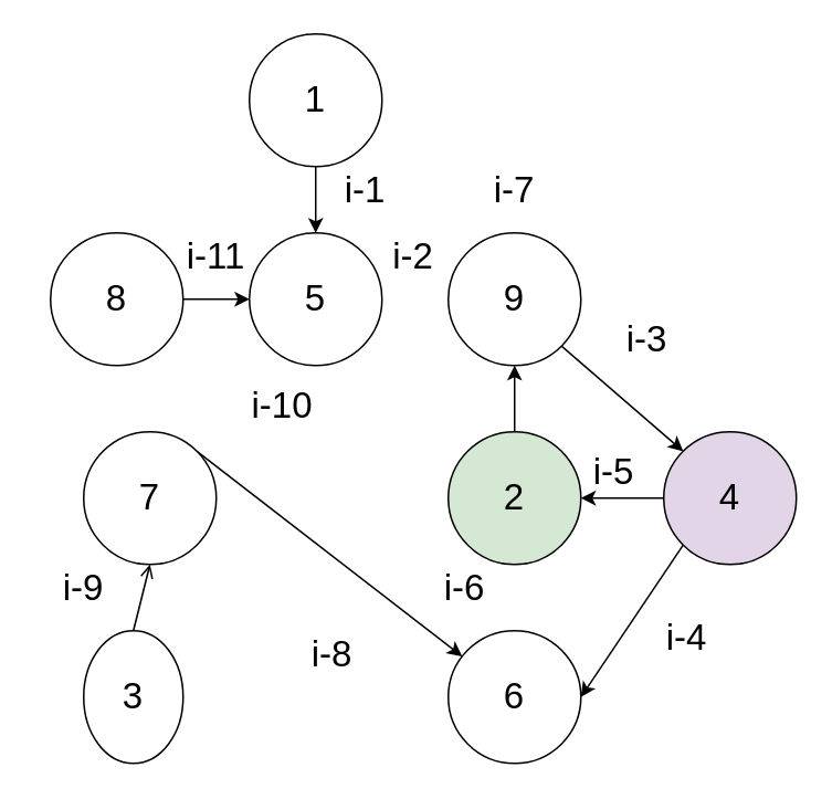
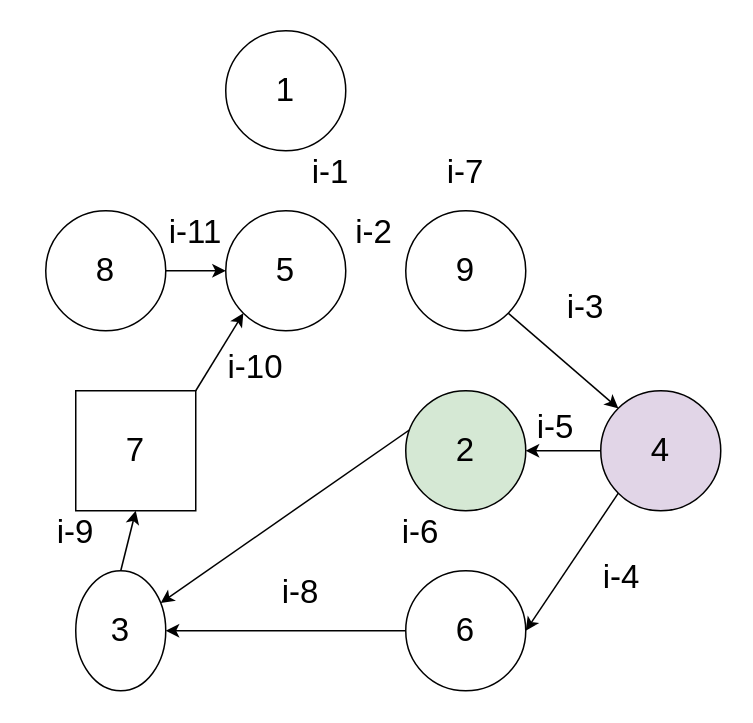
  <mxCell id="0" />
  <mxCell id="1" parent="0" />
- <mxCell id="2" style="rounded=0;orthogonalLoop=1;jettySize=auto;html=1;exitX=0.5;exitY=1;exitDx=0;exitDy=0;entryX=0.5;entryY=0;entryDx=0;entryDy=0;fontSize=22;" edge="1" parent="1" source="3" target="11"><mxGeometry relative="1" as="geometry" /></mxCell>
  <mxCell id="3" value="&lt;font style=&quot;font-size: 22px&quot;&gt;1&lt;/font&gt;" style="ellipse;whiteSpace=wrap;html=1;aspect=fixed;" vertex="1" parent="1"><mxGeometry x="150" y="20" width="80" height="80" as="geometry" /></mxCell>
- <mxCell id="4" style="edgeStyle=none;rounded=0;orthogonalLoop=1;jettySize=auto;html=1;exitX=0.5;exitY=0;exitDx=0;exitDy=0;entryX=0.5;entryY=1;entryDx=0;entryDy=0;fontSize=22;exitPerimeter=0;" edge="1" parent="1" source="5" target="19"><mxGeometry relative="1" as="geometry" /></mxCell>
+ <mxCell id="4" style="edgeStyle=none;rounded=0;orthogonalLoop=1;jettySize=auto;html=1;exitX=0.5;exitY=0;exitDx=0;exitDy=0;fontSize=22;exitPerimeter=0;" edge="1" parent="1" source="5" target="7"><mxGeometry relative="1" as="geometry" /></mxCell>
  <mxCell id="5" value="2" style="ellipse;whiteSpace=wrap;html=1;aspect=fixed;fontSize=22;fillColor=#d5e8d4;" vertex="1" parent="1"><mxGeometry x="270" y="260" width="80" height="80" as="geometry" /></mxCell>
- <mxCell id="6" style="edgeStyle=none;rounded=0;orthogonalLoop=1;jettySize=auto;html=1;exitX=0.5;exitY=0;exitDx=0;exitDy=0;entryX=0.5;entryY=1;entryDx=0;entryDy=0;fontSize=22;endArrow=open;" edge="1" parent="1" source="7" target="15"><mxGeometry relative="1" as="geometry" /></mxCell>
+ <mxCell id="6" style="edgeStyle=none;rounded=0;orthogonalLoop=1;jettySize=auto;html=1;exitX=0.5;exitY=0;exitDx=0;exitDy=0;entryX=0.5;entryY=1;entryDx=0;entryDy=0;fontSize=22;" edge="1" parent="1" source="7" target="15"><mxGeometry relative="1" as="geometry" /></mxCell>
  <mxCell id="7" value="3" style="ellipse;whiteSpace=wrap;html=1;aspect=fixed;fontSize=22;" vertex="1" parent="1"><mxGeometry x="50" y="380" width="60" height="80" as="geometry" /></mxCell>
  <mxCell id="8" style="edgeStyle=none;rounded=0;orthogonalLoop=1;jettySize=auto;html=1;exitX=0;exitY=0.5;exitDx=0;exitDy=0;entryX=1;entryY=0.5;entryDx=0;entryDy=0;fontSize=22;" edge="1" parent="1" source="10" target="5"><mxGeometry relative="1" as="geometry" /></mxCell>
  <mxCell id="9" style="edgeStyle=none;rounded=0;orthogonalLoop=1;jettySize=auto;html=1;exitX=0;exitY=1;exitDx=0;exitDy=0;entryX=1;entryY=0.5;entryDx=0;entryDy=0;fontSize=22;" edge="1" parent="1" source="10" target="13"><mxGeometry relative="1" as="geometry" /></mxCell>
  <mxCell id="10" value="4" style="ellipse;whiteSpace=wrap;html=1;aspect=fixed;fontSize=22;fillColor=#e1d5e7;" vertex="1" parent="1"><mxGeometry x="400" y="260" width="80" height="80" as="geometry" /></mxCell>
  <mxCell id="11" value="5" style="ellipse;whiteSpace=wrap;html=1;aspect=fixed;fontSize=22;" vertex="1" parent="1"><mxGeometry x="150" y="140" width="80" height="80" as="geometry" /></mxCell>
+ <mxCell id="12" style="edgeStyle=none;rounded=0;orthogonalLoop=1;jettySize=auto;html=1;exitX=0;exitY=0.5;exitDx=0;exitDy=0;entryX=1;entryY=0.5;entryDx=0;entryDy=0;fontSize=22;" edge="1" parent="1" source="13" target="7"><mxGeometry relative="1" as="geometry" /></mxCell>
  <mxCell id="13" value="6" style="ellipse;whiteSpace=wrap;html=1;aspect=fixed;fontSize=22;" vertex="1" parent="1"><mxGeometry x="270" y="380" width="80" height="80" as="geometry" /></mxCell>
- <mxCell id="14" style="edgeStyle=none;rounded=0;orthogonalLoop=1;jettySize=auto;html=1;exitX=1;exitY=0;exitDx=0;exitDy=0;fontSize=22;" edge="1" parent="1" source="15" target="13"><mxGeometry relative="1" as="geometry" /></mxCell>
- <mxCell id="15" value="7" style="ellipse;whiteSpace=wrap;html=1;aspect=fixed;fontSize=22;" vertex="1" parent="1"><mxGeometry x="50" y="260" width="80" height="80" as="geometry" /></mxCell>
+ <mxCell id="14" style="edgeStyle=none;rounded=0;orthogonalLoop=1;jettySize=auto;html=1;exitX=1;exitY=0;exitDx=0;exitDy=0;entryX=0;entryY=1;entryDx=0;entryDy=0;fontSize=22;" edge="1" parent="1" source="15" target="11"><mxGeometry relative="1" as="geometry" /></mxCell>
+ <mxCell id="15" value="7" style="whiteSpace=wrap;html=1;aspect=fixed;fontSize=22;rounded=0;" vertex="1" parent="1"><mxGeometry x="50" y="260" width="80" height="80" as="geometry" /></mxCell>
  <mxCell id="16" style="edgeStyle=none;rounded=0;orthogonalLoop=1;jettySize=auto;html=1;exitX=1;exitY=0.5;exitDx=0;exitDy=0;entryX=0;entryY=0.5;entryDx=0;entryDy=0;fontSize=22;" edge="1" parent="1" source="17" target="11"><mxGeometry relative="1" as="geometry" /></mxCell>
  <mxCell id="17" value="8" style="ellipse;whiteSpace=wrap;html=1;aspect=fixed;fontSize=22;" vertex="1" parent="1"><mxGeometry x="30" y="140" width="80" height="80" as="geometry" /></mxCell>
  <mxCell id="18" style="rounded=0;orthogonalLoop=1;jettySize=auto;html=1;exitX=1;exitY=1;exitDx=0;exitDy=0;entryX=0;entryY=0;entryDx=0;entryDy=0;fontSize=22;" edge="1" parent="1" source="19" target="10"><mxGeometry relative="1" as="geometry"><mxPoint x="258.284" y="260.004" as="sourcePoint" /></mxGeometry></mxCell>
  <mxCell id="19" value="9" style="ellipse;whiteSpace=wrap;html=1;aspect=fixed;fontSize=22;" vertex="1" parent="1"><mxGeometry x="270" y="140" width="80" height="80" as="geometry" /></mxCell>
  <mxCell id="20" value="i-1" style="text;html=1;strokeColor=none;fillColor=none;align=center;verticalAlign=middle;whiteSpace=wrap;rounded=0;fontSize=22;" vertex="1" parent="1"><mxGeometry x="190" y="100" width="60" height="30" as="geometry" /></mxCell>
  <mxCell id="21" value="i-10" style="text;html=1;strokeColor=none;fillColor=none;align=center;verticalAlign=middle;whiteSpace=wrap;rounded=0;fontSize=22;" vertex="1" parent="1"><mxGeometry x="140" y="230" width="60" height="30" as="geometry" /></mxCell>
  <mxCell id="22" value="i-3" style="text;html=1;strokeColor=none;fillColor=none;align=center;verticalAlign=middle;whiteSpace=wrap;rounded=0;fontSize=22;" vertex="1" parent="1"><mxGeometry x="360" y="190" width="60" height="30" as="geometry" /></mxCell>
  <mxCell id="23" value="i-7" style="text;html=1;strokeColor=none;fillColor=none;align=center;verticalAlign=middle;whiteSpace=wrap;rounded=0;fontSize=22;" vertex="1" parent="1"><mxGeometry x="280" y="100" width="60" height="30" as="geometry" /></mxCell>
  <mxCell id="24" value="i-4" style="text;html=1;strokeColor=none;fillColor=none;align=center;verticalAlign=middle;whiteSpace=wrap;rounded=0;fontSize=22;" vertex="1" parent="1"><mxGeometry x="384" y="370" width="60" height="30" as="geometry" /></mxCell>
  <mxCell id="25" value="i-6" style="text;html=1;strokeColor=none;fillColor=none;align=center;verticalAlign=middle;whiteSpace=wrap;rounded=0;fontSize=22;" vertex="1" parent="1"><mxGeometry x="250" y="340" width="60" height="30" as="geometry" /></mxCell>
  <mxCell id="26" value="i-5" style="text;html=1;strokeColor=none;fillColor=none;align=center;verticalAlign=middle;whiteSpace=wrap;rounded=0;fontSize=22;" vertex="1" parent="1"><mxGeometry x="340" y="270" width="60" height="30" as="geometry" /></mxCell>
  <mxCell id="27" value="i-8" style="text;html=1;strokeColor=none;fillColor=none;align=center;verticalAlign=middle;whiteSpace=wrap;rounded=0;fontSize=22;" vertex="1" parent="1"><mxGeometry x="170" y="380" width="60" height="30" as="geometry" /></mxCell>
  <mxCell id="28" value="i-9" style="text;html=1;strokeColor=none;fillColor=none;align=center;verticalAlign=middle;whiteSpace=wrap;rounded=0;fontSize=22;" vertex="1" parent="1"><mxGeometry x="20" y="340" width="60" height="30" as="geometry" /></mxCell>
  <mxCell id="29" value="i-11" style="text;html=1;strokeColor=none;fillColor=none;align=center;verticalAlign=middle;whiteSpace=wrap;rounded=0;fontSize=22;" vertex="1" parent="1"><mxGeometry x="100" y="140" width="60" height="30" as="geometry" /></mxCell>
  <mxCell id="30" value="i-2" style="text;html=1;strokeColor=none;fillColor=none;align=center;verticalAlign=middle;whiteSpace=wrap;rounded=0;fontSize=22;" vertex="1" parent="1"><mxGeometry x="219" y="140" width="60" height="30" as="geometry" /></mxCell>
